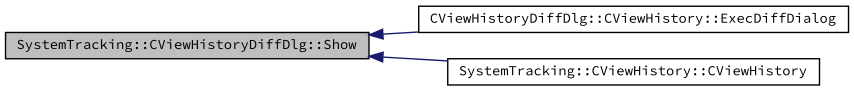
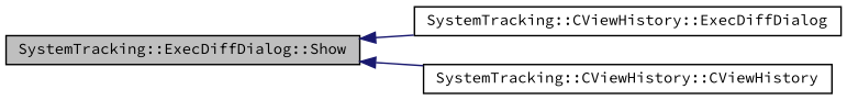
  digraph {
    fontname="Source Code Pro"
    rankdir=LR
    node [color=black fillcolor=white fontname="Source Code Pro" fontsize=10 shape=record style=filled]
    edge [color=midnightblue dir=back fontname="Source Code Pro" fontsize=10 labelfontname=FreeSans labelfontsize=10 style=solid]
-   n1 [fillcolor=grey75 fontcolor=black height=0.2 label="SystemTracking::CViewHistoryDiffDlg::Show" width=0.4]
-   n2 [height=0.2 label="CViewHistoryDiffDlg::CViewHistory::ExecDiffDialog" width=0.4]
+   n1 [fillcolor=grey75 fontcolor=black height=0.2 label="SystemTracking::ExecDiffDialog::Show" width=0.4]
+   n2 [height=0.2 label="SystemTracking::CViewHistory::ExecDiffDialog" width=0.4]
    n3 [height=0.2 label="SystemTracking::CViewHistory::CViewHistory" width=0.4]
    n1 -> n2
    n1 -> n3
  }
